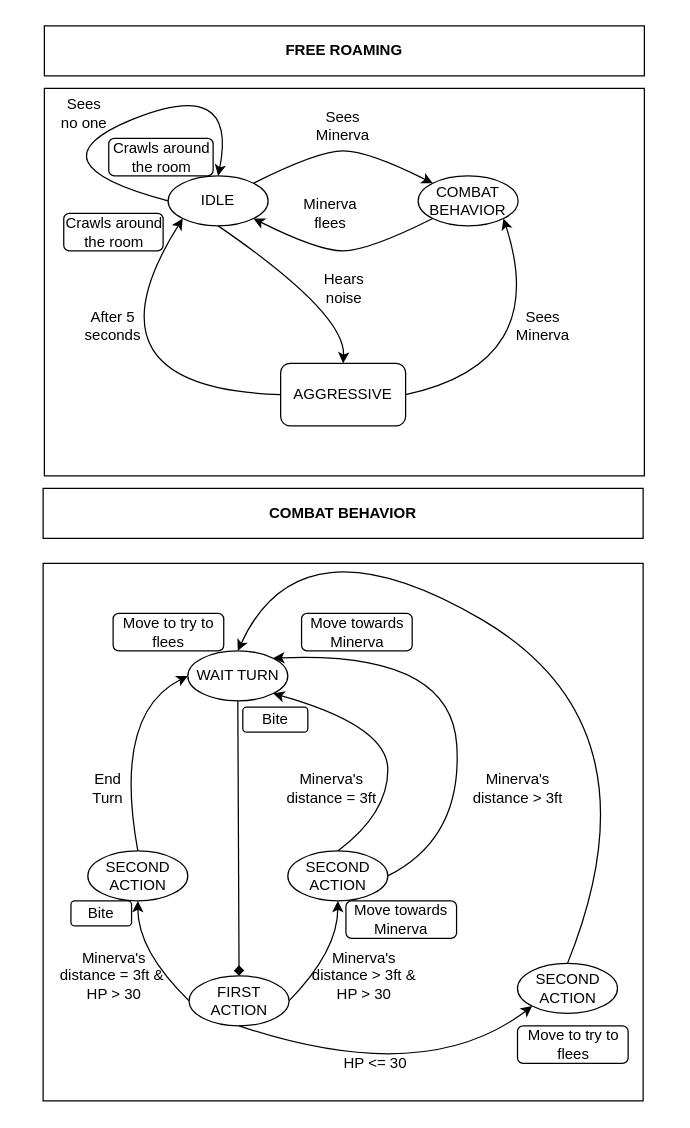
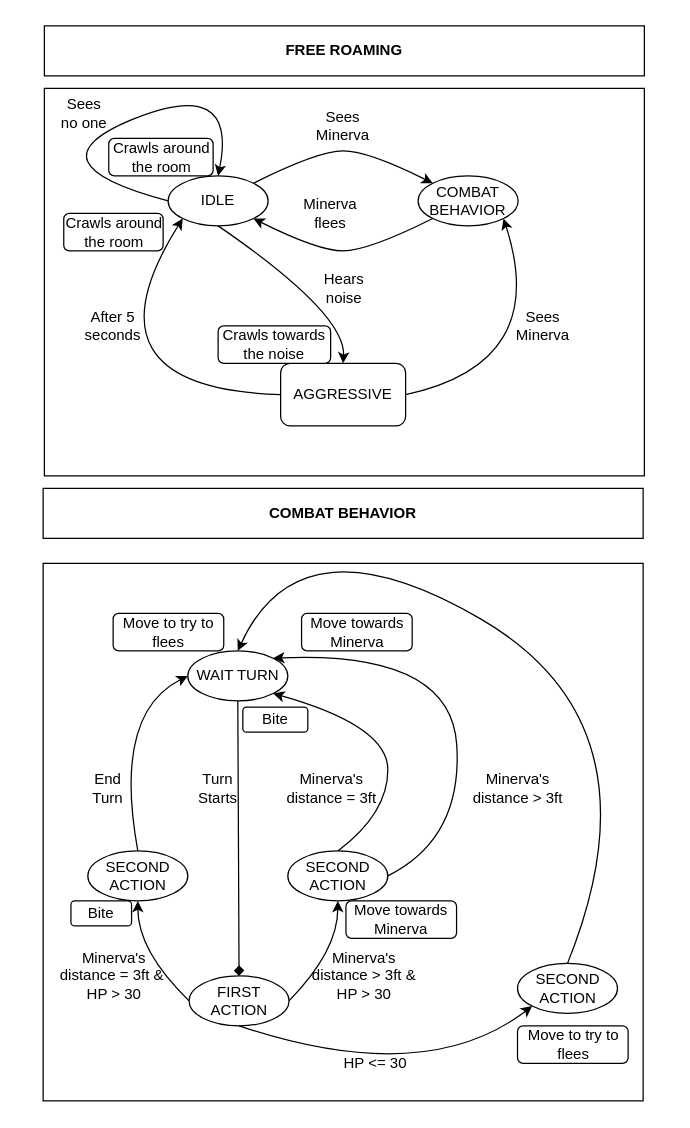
  <mxCell id="0" />
  <mxCell id="1" parent="0" />
  <mxCell id="2" value="&lt;b&gt;COMBAT BEHAVIOR&lt;/b&gt;" style="rounded=0;whiteSpace=wrap;html=1;" parent="1" vertex="1"><mxGeometry x="34" y="390" width="480" height="40" as="geometry" /></mxCell>
  <mxCell id="3" value="" style="rounded=0;whiteSpace=wrap;html=1;" vertex="1" parent="1"><mxGeometry x="35" y="70" width="480" height="310" as="geometry" /></mxCell>
  <mxCell id="4" value="IDLE" style="ellipse;whiteSpace=wrap;html=1;" vertex="1" parent="1"><mxGeometry x="134" y="140" width="80" height="40" as="geometry" /></mxCell>
  <mxCell id="5" value="COMBAT BEHAVIOR" style="ellipse;whiteSpace=wrap;html=1;" vertex="1" parent="1"><mxGeometry x="334" y="140" width="80" height="40" as="geometry" /></mxCell>
  <mxCell id="6" value="" style="curved=1;endArrow=classic;html=1;entryX=0;entryY=0;entryDx=0;entryDy=0;exitX=1;exitY=0;exitDx=0;exitDy=0;" edge="1" parent="1" source="4" target="5"><mxGeometry width="50" height="50" relative="1" as="geometry"><mxPoint x="82" y="112" as="sourcePoint" /><mxPoint x="374" y="130" as="targetPoint" /><Array as="points"><mxPoint x="254" y="120" /><mxPoint x="294" y="120" /></Array></mxGeometry></mxCell>
  <mxCell id="7" value="Sees Minerva" style="text;html=1;strokeColor=none;fillColor=none;align=center;verticalAlign=middle;whiteSpace=wrap;rounded=0;" vertex="1" parent="1"><mxGeometry x="254" y="90" width="40" height="20" as="geometry" /></mxCell>
  <mxCell id="8" value="&lt;b&gt;FREE ROAMING&lt;/b&gt;" style="rounded=0;whiteSpace=wrap;html=1;" vertex="1" parent="1"><mxGeometry x="35" y="20" width="480" height="40" as="geometry" /></mxCell>
  <mxCell id="9" value="" style="curved=1;endArrow=classic;html=1;entryX=1;entryY=1;entryDx=0;entryDy=0;exitX=0;exitY=1;exitDx=0;exitDy=0;" edge="1" parent="1" source="5" target="4"><mxGeometry width="50" height="50" relative="1" as="geometry"><mxPoint x="324" y="240" as="sourcePoint" /><mxPoint x="374" y="190" as="targetPoint" /><Array as="points"><mxPoint x="294" y="200" /><mxPoint x="254" y="200" /></Array></mxGeometry></mxCell>
  <mxCell id="10" value="Minerva flees" style="text;html=1;strokeColor=none;fillColor=none;align=center;verticalAlign=middle;whiteSpace=wrap;rounded=0;" vertex="1" parent="1"><mxGeometry x="244" y="160" width="40" height="20" as="geometry" /></mxCell>
  <mxCell id="11" value="" style="curved=1;endArrow=classic;html=1;exitX=0;exitY=0.5;exitDx=0;exitDy=0;entryX=0.5;entryY=0;entryDx=0;entryDy=0;" edge="1" parent="1" source="4" target="4"><mxGeometry width="50" height="50" relative="1" as="geometry"><mxPoint x="310" y="160" as="sourcePoint" /><mxPoint x="360" y="110" as="targetPoint" /><Array as="points"><mxPoint x="20" y="130" /><mxPoint x="190" y="60" /></Array></mxGeometry></mxCell>
  <mxCell id="12" value="Sees no one" style="text;html=1;strokeColor=none;fillColor=none;align=center;verticalAlign=middle;whiteSpace=wrap;rounded=0;" vertex="1" parent="1"><mxGeometry x="46.5" y="80" width="40" height="20" as="geometry" /></mxCell>
  <mxCell id="13" value="Crawls around the room" style="rounded=1;whiteSpace=wrap;html=1;" vertex="1" parent="1"><mxGeometry x="86.5" y="110" width="83.5" height="30" as="geometry" /></mxCell>
  <mxCell id="14" value="AGGRESSIVE" style="whiteSpace=wrap;html=1;rounded=1;" vertex="1" parent="1"><mxGeometry x="224" y="290" width="100" height="50" as="geometry" /></mxCell>
  <mxCell id="15" value="" style="curved=1;endArrow=classic;html=1;exitX=0.5;exitY=1;exitDx=0;exitDy=0;entryX=0.5;entryY=0;entryDx=0;entryDy=0;" edge="1" parent="1" source="4" target="14"><mxGeometry width="50" height="50" relative="1" as="geometry"><mxPoint x="270" y="290" as="sourcePoint" /><mxPoint x="320" y="240" as="targetPoint" /><Array as="points"><mxPoint x="276" y="250" /></Array></mxGeometry></mxCell>
  <mxCell id="16" value="Hears noise" style="text;html=1;strokeColor=none;fillColor=none;align=center;verticalAlign=middle;whiteSpace=wrap;rounded=0;" vertex="1" parent="1"><mxGeometry x="255" y="220" width="40" height="20" as="geometry" /></mxCell>
+ <mxCell id="17" value="Crawls towards the noise" style="rounded=1;whiteSpace=wrap;html=1;" vertex="1" parent="1"><mxGeometry x="174" y="260" width="90" height="30" as="geometry" /></mxCell>
  <mxCell id="18" value="" style="curved=1;endArrow=classic;html=1;exitX=0;exitY=0.5;exitDx=0;exitDy=0;entryX=0;entryY=1;entryDx=0;entryDy=0;" edge="1" parent="1" source="14" target="4"><mxGeometry width="50" height="50" relative="1" as="geometry"><mxPoint x="270" y="280" as="sourcePoint" /><mxPoint x="320" y="230" as="targetPoint" /><Array as="points"><mxPoint x="60" y="310" /></Array></mxGeometry></mxCell>
  <mxCell id="19" value="After 5 seconds" style="text;html=1;strokeColor=none;fillColor=none;align=center;verticalAlign=middle;whiteSpace=wrap;rounded=0;" vertex="1" parent="1"><mxGeometry x="70.25" y="250" width="40" height="20" as="geometry" /></mxCell>
  <mxCell id="20" value="Crawls around the room" style="rounded=1;whiteSpace=wrap;html=1;" vertex="1" parent="1"><mxGeometry x="50.5" y="170" width="79.5" height="30" as="geometry" /></mxCell>
  <mxCell id="21" value="" style="curved=1;endArrow=classic;html=1;exitX=1;exitY=0.5;exitDx=0;exitDy=0;entryX=1;entryY=1;entryDx=0;entryDy=0;" edge="1" parent="1" source="14" target="5"><mxGeometry width="50" height="50" relative="1" as="geometry"><mxPoint x="270" y="280" as="sourcePoint" /><mxPoint x="320" y="230" as="targetPoint" /><Array as="points"><mxPoint x="440" y="290" /></Array></mxGeometry></mxCell>
  <mxCell id="22" value="Sees Minerva" style="text;html=1;strokeColor=none;fillColor=none;align=center;verticalAlign=middle;whiteSpace=wrap;rounded=0;" vertex="1" parent="1"><mxGeometry x="414" y="250" width="40" height="20" as="geometry" /></mxCell>
  <mxCell id="23" value="" style="rounded=0;whiteSpace=wrap;html=1;" vertex="1" parent="1"><mxGeometry x="34" y="450" width="480" height="430" as="geometry" /></mxCell>
  <mxCell id="24" value="WAIT TURN" style="ellipse;whiteSpace=wrap;html=1;" vertex="1" parent="1"><mxGeometry x="149.75" y="520" width="80" height="40" as="geometry" /></mxCell>
  <mxCell id="25" value="FIRST ACTION" style="ellipse;whiteSpace=wrap;html=1;" vertex="1" parent="1"><mxGeometry x="150.75" y="780" width="80" height="40" as="geometry" /></mxCell>
+ <mxCell id="26" value="Turn Starts" style="text;html=1;strokeColor=none;fillColor=none;align=center;verticalAlign=middle;whiteSpace=wrap;rounded=0;" vertex="1" parent="1"><mxGeometry x="153.75" y="620" width="40" height="20" as="geometry" /></mxCell>
  <mxCell id="27" value="SECOND ACTION" style="ellipse;whiteSpace=wrap;html=1;" vertex="1" parent="1"><mxGeometry x="69.75" y="680" width="80" height="40" as="geometry" /></mxCell>
  <mxCell id="28" value="SECOND ACTION" style="ellipse;whiteSpace=wrap;html=1;" vertex="1" parent="1"><mxGeometry x="229.75" y="680" width="80" height="40" as="geometry" /></mxCell>
  <mxCell id="29" value="" style="endArrow=diamond;html=1;entryX=0.5;entryY=0;entryDx=0;entryDy=0;exitX=0.5;exitY=1;exitDx=0;exitDy=0;" edge="1" parent="1" source="24" target="25"><mxGeometry width="50" height="50" relative="1" as="geometry"><mxPoint x="239.75" y="510" as="sourcePoint" /><mxPoint x="289.75" y="460" as="targetPoint" /></mxGeometry></mxCell>
  <mxCell id="30" value="" style="curved=1;endArrow=classic;html=1;entryX=0.5;entryY=1;entryDx=0;entryDy=0;exitX=0;exitY=0.5;exitDx=0;exitDy=0;" edge="1" parent="1" source="25" target="27"><mxGeometry width="50" height="50" relative="1" as="geometry"><mxPoint x="239.75" y="510" as="sourcePoint" /><mxPoint x="289.75" y="460" as="targetPoint" /><Array as="points"><mxPoint x="109.75" y="760" /></Array></mxGeometry></mxCell>
  <mxCell id="31" value="" style="curved=1;endArrow=classic;html=1;entryX=0.5;entryY=1;entryDx=0;entryDy=0;exitX=1;exitY=0.5;exitDx=0;exitDy=0;arcSize=20;" edge="1" parent="1" source="25" target="28"><mxGeometry width="50" height="50" relative="1" as="geometry"><mxPoint x="449.75" y="565" as="sourcePoint" /><mxPoint x="409.75" y="625" as="targetPoint" /><Array as="points"><mxPoint x="269.75" y="760" /></Array></mxGeometry></mxCell>
  <mxCell id="32" value="Minerva's distance = 3ft &amp;amp;&amp;nbsp;&lt;br&gt;HP &amp;gt; 30" style="text;html=1;strokeColor=none;fillColor=none;align=center;verticalAlign=middle;whiteSpace=wrap;rounded=0;" vertex="1" parent="1"><mxGeometry x="46" y="770" width="90" height="20" as="geometry" /></mxCell>
  <mxCell id="33" value="Bite" style="rounded=1;whiteSpace=wrap;html=1;" vertex="1" parent="1"><mxGeometry x="56.25" y="720" width="48.5" height="20" as="geometry" /></mxCell>
  <mxCell id="34" value="Minerva's distance &amp;gt; 3ft &amp;amp; HP &amp;gt; 30" style="text;html=1;strokeColor=none;fillColor=none;align=center;verticalAlign=middle;whiteSpace=wrap;rounded=0;" vertex="1" parent="1"><mxGeometry x="245.75" y="770" width="90" height="20" as="geometry" /></mxCell>
  <mxCell id="35" value="Move towards Minerva" style="rounded=1;whiteSpace=wrap;html=1;" vertex="1" parent="1"><mxGeometry x="276.25" y="720" width="88.5" height="30" as="geometry" /></mxCell>
  <mxCell id="36" value="" style="curved=1;endArrow=classic;html=1;entryX=0;entryY=0.5;entryDx=0;entryDy=0;exitX=0.5;exitY=0;exitDx=0;exitDy=0;" edge="1" parent="1" source="27" target="24"><mxGeometry width="50" height="50" relative="1" as="geometry"><mxPoint x="-60.25" y="740" as="sourcePoint" /><mxPoint x="-10.25" y="690" as="targetPoint" /><Array as="points"><mxPoint x="89.75" y="570" /></Array></mxGeometry></mxCell>
  <mxCell id="37" value="" style="curved=1;endArrow=classic;html=1;exitX=1;exitY=0.5;exitDx=0;exitDy=0;entryX=1;entryY=0;entryDx=0;entryDy=0;" edge="1" parent="1" source="28" target="24"><mxGeometry width="50" height="50" relative="1" as="geometry"><mxPoint x="329.75" y="725" as="sourcePoint" /><mxPoint x="379.75" y="675" as="targetPoint" /><Array as="points"><mxPoint x="369.75" y="670" /><mxPoint x="360" y="520" /></Array></mxGeometry></mxCell>
  <mxCell id="38" value="End Turn" style="text;html=1;strokeColor=none;fillColor=none;align=center;verticalAlign=middle;whiteSpace=wrap;rounded=0;" vertex="1" parent="1"><mxGeometry x="65.75" y="620" width="40" height="20" as="geometry" /></mxCell>
  <mxCell id="39" value="Minerva's distance &amp;gt; 3ft" style="text;html=1;strokeColor=none;fillColor=none;align=center;verticalAlign=middle;whiteSpace=wrap;rounded=0;" vertex="1" parent="1"><mxGeometry x="373.5" y="620" width="80" height="20" as="geometry" /></mxCell>
  <mxCell id="40" value="" style="curved=1;endArrow=classic;html=1;exitX=0.5;exitY=0;exitDx=0;exitDy=0;entryX=1;entryY=1;entryDx=0;entryDy=0;" edge="1" parent="1" source="28" target="24"><mxGeometry width="50" height="50" relative="1" as="geometry"><mxPoint x="219.75" y="690" as="sourcePoint" /><mxPoint x="269.75" y="640" as="targetPoint" /><Array as="points"><mxPoint x="309.75" y="650" /><mxPoint x="309.75" y="580" /></Array></mxGeometry></mxCell>
  <mxCell id="41" value="Minerva's distance = 3ft" style="text;html=1;strokeColor=none;fillColor=none;align=center;verticalAlign=middle;whiteSpace=wrap;rounded=0;" vertex="1" parent="1"><mxGeometry x="219.75" y="620" width="90" height="20" as="geometry" /></mxCell>
  <mxCell id="42" value="Bite" style="rounded=1;whiteSpace=wrap;html=1;" vertex="1" parent="1"><mxGeometry x="193.75" y="565" width="52" height="20" as="geometry" /></mxCell>
  <mxCell id="43" value="Move towards Minerva" style="rounded=1;whiteSpace=wrap;html=1;" vertex="1" parent="1"><mxGeometry x="240.75" y="490" width="88.5" height="30" as="geometry" /></mxCell>
  <mxCell id="44" value="SECOND ACTION" style="ellipse;whiteSpace=wrap;html=1;" vertex="1" parent="1"><mxGeometry x="413.5" y="770" width="80" height="40" as="geometry" /></mxCell>
  <mxCell id="45" value="" style="curved=1;endArrow=classic;html=1;exitX=0.5;exitY=1;exitDx=0;exitDy=0;entryX=0;entryY=1;entryDx=0;entryDy=0;" edge="1" parent="1" source="25" target="44"><mxGeometry width="50" height="50" relative="1" as="geometry"><mxPoint x="319.5" y="680" as="sourcePoint" /><mxPoint x="369.5" y="630" as="targetPoint" /><Array as="points"><mxPoint x="339.5" y="870" /></Array></mxGeometry></mxCell>
  <mxCell id="46" value="HP &amp;lt;= 30" style="text;html=1;strokeColor=none;fillColor=none;align=center;verticalAlign=middle;whiteSpace=wrap;rounded=0;" vertex="1" parent="1"><mxGeometry x="269.5" y="840" width="59.75" height="20" as="geometry" /></mxCell>
  <mxCell id="47" value="Move to try to flees" style="rounded=1;whiteSpace=wrap;html=1;" vertex="1" parent="1"><mxGeometry x="413.5" y="820" width="88.5" height="30" as="geometry" /></mxCell>
  <mxCell id="48" value="" style="curved=1;endArrow=classic;html=1;exitX=0.5;exitY=0;exitDx=0;exitDy=0;entryX=0.5;entryY=0;entryDx=0;entryDy=0;" edge="1" parent="1" source="44" target="24"><mxGeometry width="50" height="50" relative="1" as="geometry"><mxPoint x="480" y="650" as="sourcePoint" /><mxPoint x="530" y="600" as="targetPoint" /><Array as="points"><mxPoint x="530" y="580" /><mxPoint x="240" y="410" /></Array></mxGeometry></mxCell>
  <mxCell id="49" value="Move to try to flees" style="rounded=1;whiteSpace=wrap;html=1;" vertex="1" parent="1"><mxGeometry x="90" y="490" width="88.5" height="30" as="geometry" /></mxCell>
